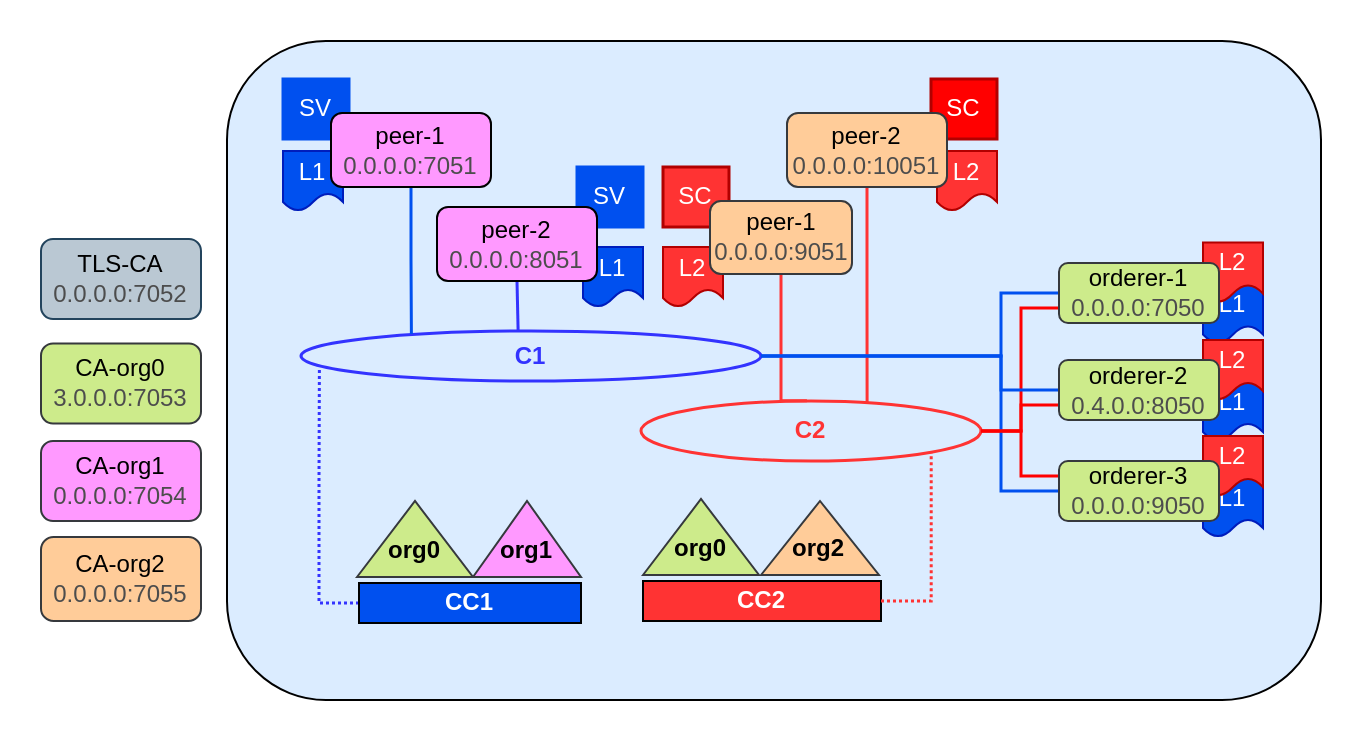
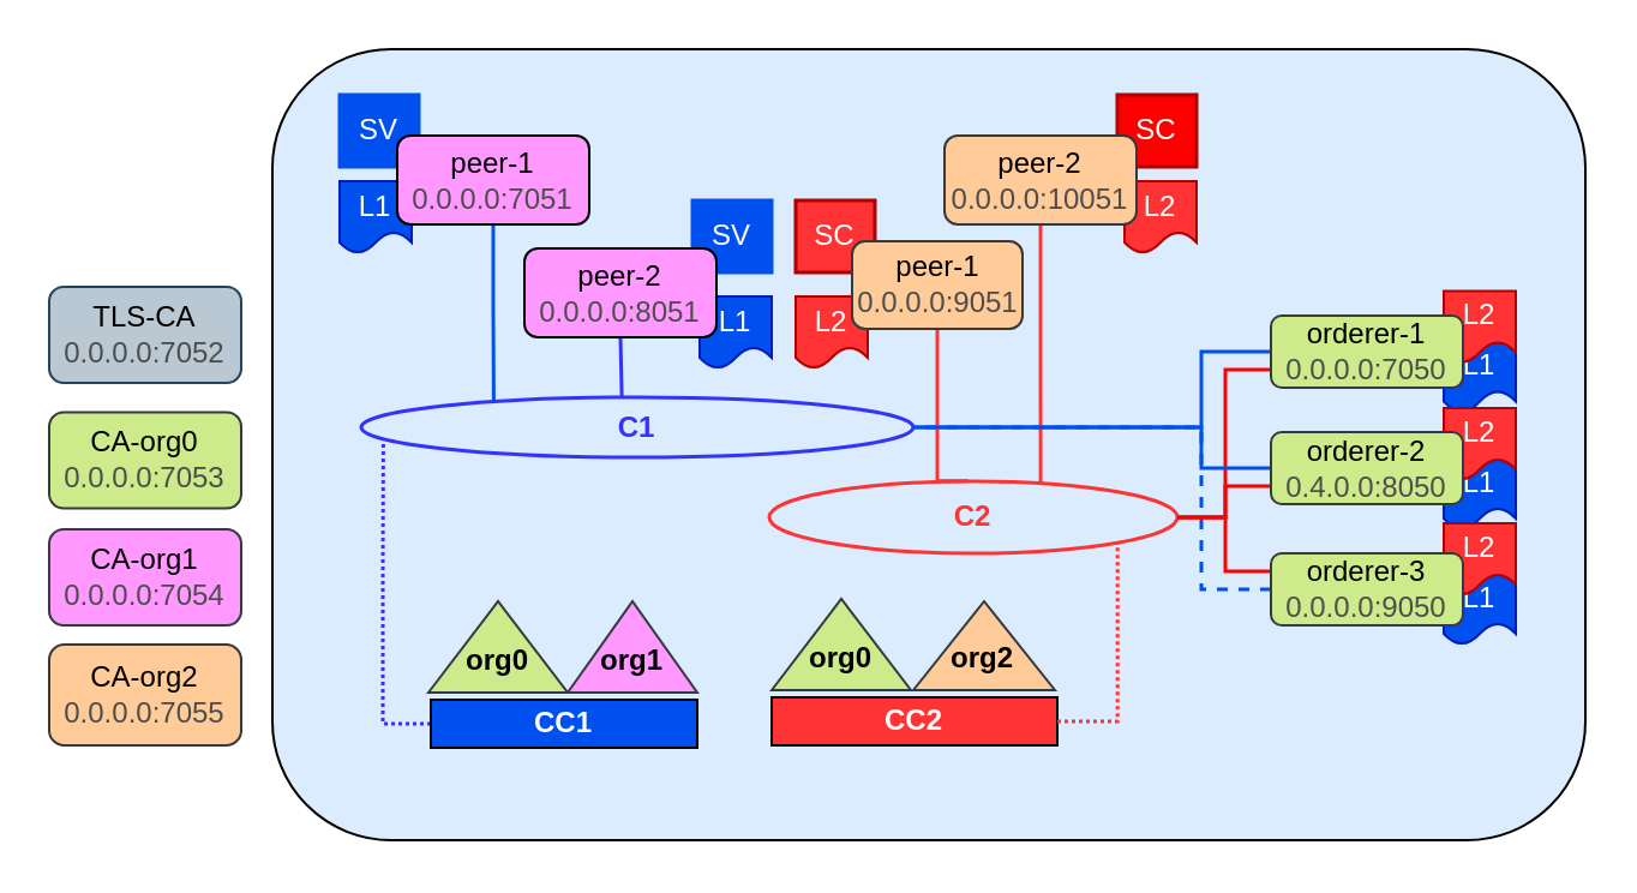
  <mxCell id="0" />
  <mxCell id="1" parent="0" />
  <mxCell id="2" value="" style="rounded=1;whiteSpace=wrap;html=1;fillColor=#DBECFF;strokeColor=#000000;" parent="1" vertex="1"><mxGeometry x="113" y="20" width="547" height="329.5" as="geometry" /></mxCell>
  <mxCell id="3" value="L1" style="shape=document;whiteSpace=wrap;html=1;boundedLbl=1;fontColor=#ffffff;strokeColor=#001DBC;fillColor=#0050ef;" parent="1" vertex="1"><mxGeometry x="601" y="141.25" width="30" height="30" as="geometry" /></mxCell>
  <mxCell id="4" value="L1" style="shape=document;whiteSpace=wrap;html=1;boundedLbl=1;fontColor=#ffffff;strokeColor=#001DBC;fillColor=#0050ef;" parent="1" vertex="1"><mxGeometry x="291" y="123" width="30" height="30" as="geometry" /></mxCell>
  <mxCell id="5" value="L2" style="shape=document;whiteSpace=wrap;html=1;boundedLbl=1;fontColor=#ffffff;strokeColor=#B20000;fillColor=#FF3333;" parent="1" vertex="1"><mxGeometry x="468" y="75" width="30" height="30" as="geometry" /></mxCell>
  <mxCell id="6" value="L1" style="shape=document;whiteSpace=wrap;html=1;boundedLbl=1;strokeColor=#001DBC;fillColor=#0050ef;fontColor=#ffffff;" parent="1" vertex="1"><mxGeometry x="141" y="75" width="30" height="30" as="geometry" /></mxCell>
  <mxCell id="7" style="edgeStyle=orthogonalEdgeStyle;rounded=0;orthogonalLoop=1;jettySize=auto;html=1;exitX=1;exitY=0.5;exitDx=0;exitDy=0;entryX=0;entryY=0.5;entryDx=0;entryDy=0;fontColor=#FFFFFF;strokeColor=#0050EF;strokeWidth=1.5;endArrow=none;endFill=0;" parent="1" source="8" target="46" edge="1"><mxGeometry relative="1" as="geometry"><Array as="points"><mxPoint x="500" y="178" /><mxPoint x="500" y="146" /></Array></mxGeometry></mxCell>
  <mxCell id="8" value="&lt;font color=&quot;#3333ff&quot;&gt;&lt;b&gt;C1&lt;/b&gt;&lt;/font&gt;" style="ellipse;whiteSpace=wrap;html=1;strokeColor=#3333FF;strokeWidth=1.5;fillColor=none;" parent="1" vertex="1"><mxGeometry x="150" y="165" width="230" height="25" as="geometry" /></mxCell>
  <mxCell id="9" style="edgeStyle=orthogonalEdgeStyle;rounded=0;orthogonalLoop=1;jettySize=auto;html=1;exitX=1;exitY=0.5;exitDx=0;exitDy=0;entryX=0;entryY=0.75;entryDx=0;entryDy=0;fontColor=#FFFFFF;endArrow=none;endFill=0;strokeColor=#FF0000;strokeWidth=1.5;" parent="1" source="10" target="46" edge="1"><mxGeometry relative="1" as="geometry"><Array as="points"><mxPoint x="510" y="215" /><mxPoint x="510" y="154" /></Array></mxGeometry></mxCell>
  <mxCell id="10" value="&lt;b&gt;&lt;font color=&quot;#ff3333&quot;&gt;C2&lt;/font&gt;&lt;/b&gt;" style="ellipse;whiteSpace=wrap;html=1;strokeColor=#FF3333;strokeWidth=1.5;gradientColor=none;fillColor=none;" parent="1" vertex="1"><mxGeometry x="320" y="200" width="170" height="30" as="geometry" /></mxCell>
- <mxCell id="11" value="&lt;span style=&quot;font-weight: normal;&quot;&gt;CA-org0&lt;br&gt;&lt;font color=&quot;#4d4d4d&quot;&gt;3.0.0.0:7053&lt;/font&gt;&lt;br&gt;&lt;/span&gt;" style="rounded=1;whiteSpace=wrap;html=1;strokeColor=#36393d;fillColor=#cdeb8b;fontStyle=1" parent="1" vertex="1"><mxGeometry x="20" y="171.25" width="80" height="40" as="geometry" /></mxCell>
+ <mxCell id="11" value="&lt;span style=&quot;font-weight: normal;&quot;&gt;CA-org0&lt;br&gt;&lt;font color=&quot;#4d4d4d&quot;&gt;0.0.0.0:7053&lt;/font&gt;&lt;br&gt;&lt;/span&gt;" style="rounded=1;whiteSpace=wrap;html=1;strokeColor=#36393d;fillColor=#cdeb8b;fontStyle=1" parent="1" vertex="1"><mxGeometry x="20" y="171.25" width="80" height="40" as="geometry" /></mxCell>
  <mxCell id="12" value="&lt;span style=&quot;font-weight: normal;&quot;&gt;CA-org1&lt;br&gt;&lt;/span&gt;&lt;span style=&quot;color: rgb(77, 77, 77); font-weight: 400;&quot;&gt;0.0.0.0:7054&lt;/span&gt;&lt;span style=&quot;font-weight: normal;&quot;&gt;&lt;br&gt;&lt;/span&gt;" style="rounded=1;whiteSpace=wrap;html=1;strokeColor=#36393d;fillColor=#FF99FF;fontStyle=1" parent="1" vertex="1"><mxGeometry x="20" y="220" width="80" height="40" as="geometry" /></mxCell>
  <mxCell id="13" value="CA-org2&lt;br&gt;&lt;span style=&quot;color: rgb(77, 77, 77);&quot;&gt;0.0.0.0:7055&lt;/span&gt;" style="rounded=1;whiteSpace=wrap;html=1;strokeColor=#36393d;fillColor=#ffcc99;" parent="1" vertex="1"><mxGeometry x="20" y="268" width="80" height="42" as="geometry" /></mxCell>
  <mxCell id="14" value="" style="verticalLabelPosition=bottom;verticalAlign=top;html=1;shape=mxgraph.basic.acute_triangle;dx=0.5;strokeColor=#36393d;fillColor=#cdeb8b;" parent="1" vertex="1"><mxGeometry x="178" y="250" width="58" height="38" as="geometry" /></mxCell>
  <mxCell id="15" value="&lt;b&gt;org0&lt;/b&gt;" style="text;html=1;strokeColor=none;fillColor=none;align=center;verticalAlign=middle;whiteSpace=wrap;rounded=0;" parent="1" vertex="1"><mxGeometry x="192" y="262" width="30" height="26" as="geometry" /></mxCell>
  <mxCell id="16" value="" style="verticalLabelPosition=bottom;verticalAlign=top;html=1;shape=mxgraph.basic.acute_triangle;dx=0.5;strokeColor=#36393d;fillColor=#FF99FF;" parent="1" vertex="1"><mxGeometry x="236" y="250" width="54" height="38" as="geometry" /></mxCell>
  <mxCell id="17" value="&lt;b&gt;org1&lt;/b&gt;" style="text;html=1;strokeColor=none;fillColor=none;align=center;verticalAlign=middle;whiteSpace=wrap;rounded=0;" parent="1" vertex="1"><mxGeometry x="248" y="262" width="30" height="26" as="geometry" /></mxCell>
  <mxCell id="18" value="" style="verticalLabelPosition=bottom;verticalAlign=top;html=1;shape=mxgraph.basic.acute_triangle;dx=0.5;strokeColor=#36393d;fillColor=#ffcc99;" parent="1" vertex="1"><mxGeometry x="380" y="250" width="59" height="37" as="geometry" /></mxCell>
  <mxCell id="19" value="&lt;b&gt;org2&lt;/b&gt;" style="text;html=1;strokeColor=none;fillColor=none;align=center;verticalAlign=middle;whiteSpace=wrap;rounded=0;" parent="1" vertex="1"><mxGeometry x="393.5" y="261" width="30" height="26" as="geometry" /></mxCell>
  <mxCell id="20" style="edgeStyle=orthogonalEdgeStyle;rounded=0;orthogonalLoop=1;jettySize=auto;html=1;exitX=0;exitY=0.5;exitDx=0;exitDy=0;entryX=0.04;entryY=0.707;entryDx=0;entryDy=0;endArrow=none;endFill=0;strokeColor=#3333FF;fontColor=#3333FF;dashed=1;dashPattern=1 1;entryPerimeter=0;strokeWidth=1.5;" parent="1" source="21" target="8" edge="1"><mxGeometry relative="1" as="geometry" /></mxCell>
  <mxCell id="21" value="&lt;font color=&quot;#ffffff&quot;&gt;&lt;b&gt;CC1&lt;/b&gt;&lt;/font&gt;" style="rounded=0;whiteSpace=wrap;html=1;strokeColor=#000000;fillColor=#0050EF;" parent="1" vertex="1"><mxGeometry x="179" y="291" width="111" height="20" as="geometry" /></mxCell>
  <mxCell id="22" value="&lt;font color=&quot;#ffffff&quot;&gt;&lt;b&gt;CC2&lt;/b&gt;&lt;/font&gt;" style="rounded=0;whiteSpace=wrap;html=1;strokeColor=#000000;fillColor=#FF3333;" parent="1" vertex="1"><mxGeometry x="321" y="290" width="119" height="20" as="geometry" /></mxCell>
  <mxCell id="23" style="edgeStyle=orthogonalEdgeStyle;rounded=0;orthogonalLoop=1;jettySize=auto;html=1;exitX=1;exitY=0.5;exitDx=0;exitDy=0;endArrow=none;endFill=0;strokeColor=#FF3333;fontColor=#3333FF;dashed=1;dashPattern=1 1;strokeWidth=1.5;entryX=1;entryY=1;entryDx=0;entryDy=0;" parent="1" source="22" target="10" edge="1"><mxGeometry relative="1" as="geometry"><mxPoint x="180" y="310" as="sourcePoint" /><mxPoint x="310" y="230" as="targetPoint" /><Array as="points"><mxPoint x="465" y="300" /><mxPoint x="465" y="226" /></Array></mxGeometry></mxCell>
  <mxCell id="24" style="edgeStyle=orthogonalEdgeStyle;rounded=0;orthogonalLoop=1;jettySize=auto;html=1;exitX=0.5;exitY=1;exitDx=0;exitDy=0;entryX=0.665;entryY=0.033;entryDx=0;entryDy=0;entryPerimeter=0;fontColor=#3333FF;endArrow=none;endFill=0;strokeColor=#FF3333;fillColor=#f8cecc;strokeWidth=1.5;" parent="1" source="35" target="10" edge="1"><mxGeometry relative="1" as="geometry"><Array as="points" /></mxGeometry></mxCell>
  <mxCell id="25" value="" style="endArrow=none;html=1;rounded=0;fontColor=#FF3333;strokeColor=#3333FF;exitX=0.472;exitY=-0.012;exitDx=0;exitDy=0;entryX=0.5;entryY=1;entryDx=0;entryDy=0;strokeWidth=1.5;exitPerimeter=0;" parent="1" source="8" target="47" edge="1"><mxGeometry width="50" height="50" relative="1" as="geometry"><mxPoint x="298.05" y="167.925" as="sourcePoint" /><mxPoint x="302" y="130" as="targetPoint" /></mxGeometry></mxCell>
  <mxCell id="26" value="L2" style="shape=document;whiteSpace=wrap;html=1;boundedLbl=1;fontColor=#ffffff;strokeColor=#B20000;fillColor=#FF3333;" parent="1" vertex="1"><mxGeometry x="601" y="120.75" width="30" height="30" as="geometry" /></mxCell>
  <mxCell id="27" value="L2" style="shape=document;whiteSpace=wrap;html=1;boundedLbl=1;fontColor=#ffffff;strokeColor=#B20000;fillColor=#FF3333;" parent="1" vertex="1"><mxGeometry x="331" y="123" width="30" height="30" as="geometry" /></mxCell>
  <mxCell id="28" style="edgeStyle=orthogonalEdgeStyle;rounded=0;orthogonalLoop=1;jettySize=auto;html=1;exitX=0.5;exitY=1;exitDx=0;exitDy=0;fontColor=#000000;endArrow=none;endFill=0;strokeColor=#FF3333;strokeWidth=1.5;entryX=0.488;entryY=-0.004;entryDx=0;entryDy=0;entryPerimeter=0;" parent="1" source="33" target="10" edge="1"><mxGeometry relative="1" as="geometry"><mxPoint x="374" y="200" as="targetPoint" /><Array as="points"><mxPoint x="390" y="200" /></Array></mxGeometry></mxCell>
  <mxCell id="29" value="TLS-CA&lt;br&gt;&lt;font color=&quot;#4d4d4d&quot;&gt;0.0.0.0:7052&lt;/font&gt;" style="rounded=1;whiteSpace=wrap;html=1;strokeColor=#23445d;fillColor=#bac8d3;" parent="1" vertex="1"><mxGeometry x="20" y="119" width="80" height="40" as="geometry" /></mxCell>
  <mxCell id="30" value="SV" style="rounded=0;whiteSpace=wrap;html=1;fontColor=#FFFFFF;strokeColor=#0050EF;strokeWidth=1.5;fillColor=#0050EF;gradientColor=none;" parent="1" vertex="1"><mxGeometry x="141" y="39" width="33" height="30" as="geometry" /></mxCell>
  <mxCell id="31" value="SV" style="rounded=0;whiteSpace=wrap;html=1;fontColor=#FFFFFF;strokeColor=#0050EF;strokeWidth=1.5;fillColor=#0050EF;gradientColor=none;" parent="1" vertex="1"><mxGeometry x="288" y="83" width="33" height="30" as="geometry" /></mxCell>
  <mxCell id="32" value="SC" style="rounded=0;whiteSpace=wrap;html=1;fontColor=#FFFFFF;strokeColor=#B20000;strokeWidth=1.5;fillColor=#FF3333;gradientColor=none;" parent="1" vertex="1"><mxGeometry x="331" y="83" width="33" height="30" as="geometry" /></mxCell>
  <mxCell id="33" value="peer-1&lt;br&gt;&lt;span style=&quot;color: rgb(77, 77, 77);&quot;&gt;0.0.0.0:9051&lt;/span&gt;" style="rounded=1;whiteSpace=wrap;html=1;strokeColor=#36393d;fillColor=#ffcc99;" parent="1" vertex="1"><mxGeometry x="354.5" y="100" width="71" height="36.5" as="geometry" /></mxCell>
  <mxCell id="34" value="SC" style="rounded=0;whiteSpace=wrap;html=1;fontColor=#FFFFFF;strokeColor=#B20000;strokeWidth=1.5;fillColor=#FF0000;gradientColor=none;" parent="1" vertex="1"><mxGeometry x="465" y="39" width="33" height="30" as="geometry" /></mxCell>
  <mxCell id="35" value="peer-2&lt;br&gt;&lt;span style=&quot;color: rgba(0, 0, 0, 0); font-family: monospace; font-size: 0px; text-align: start;&quot;&gt;%3CmxGraphModel%3E%3Croot%3E%3CmxCell%20id%3D%220%22%2F%3E%3CmxCell%20id%3D%221%22%20parent%3D%220%22%2F%3E%3CmxCell%20id%3D%222%22%20style%3D%22edgeStyle%3DorthogonalEdgeStyle%3Brounded%3D0%3BorthogonalLoop%3D1%3BjettySize%3Dauto%3Bhtml%3D1%3BexitX%3D0.5%3BexitY%3D1%3BexitDx%3D0%3BexitDy%3D0%3BentryX%3D0.266%3BentryY%3D0.065%3BentryDx%3D0%3BentryDy%3D0%3BentryPerimeter%3D0%3BendArrow%3Dnone%3BendFill%3D0%3BstrokeColor%3D%233333FF%3BstrokeWidth%3D1.5%3B%22%20edge%3D%221%22%20parent%3D%221%22%3E%3CmxGeometry%20relative%3D%221%22%20as%3D%22geometry%22%3E%3CArray%20as%3D%22points%22%3E%3CmxPoint%20x%3D%22331%22%20y%3D%22187%22%2F%3E%3CmxPoint%20x%3D%22331%22%20y%3D%22210%22%2F%3E%3CmxPoint%20x%3D%22330%22%20y%3D%22210%22%2F%3E%3CmxPoint%20x%3D%22330%22%20y%3D%22247%22%2F%3E%3C%2FArray%3E%3CmxPoint%20x%3D%22330.0%22%20y%3D%22187%22%20as%3D%22sourcePoint%22%2F%3E%3CmxPoint%20x%3D%22331.18%22%20y%3D%22246.625%22%20as%3D%22targetPoint%22%2F%3E%3C%2FmxGeometry%3E%3C%2FmxCell%3E%3C%2Froot%3E%3C%2FmxGraphModel%3E&lt;/span&gt;&lt;span style=&quot;color: rgb(77, 77, 77);&quot;&gt;0.0.0.0:10051&lt;/span&gt;&lt;span style=&quot;color: rgba(0, 0, 0, 0); font-family: monospace; font-size: 0px; text-align: start;&quot;&gt;&lt;br&gt;&lt;/span&gt;" style="rounded=1;whiteSpace=wrap;html=1;strokeColor=#36393d;fillColor=#ffcc99;" parent="1" vertex="1"><mxGeometry x="393" y="56" width="80" height="37" as="geometry" /></mxCell>
  <mxCell id="36" value="L1" style="shape=document;whiteSpace=wrap;html=1;boundedLbl=1;fontColor=#ffffff;strokeColor=#001DBC;fillColor=#0050ef;" parent="1" vertex="1"><mxGeometry x="601" y="190" width="30" height="30" as="geometry" /></mxCell>
  <mxCell id="37" value="L2" style="shape=document;whiteSpace=wrap;html=1;boundedLbl=1;fontColor=#ffffff;strokeColor=#B20000;fillColor=#FF3333;" parent="1" vertex="1"><mxGeometry x="601" y="169.5" width="30" height="30" as="geometry" /></mxCell>
  <mxCell id="38" value="L1" style="shape=document;whiteSpace=wrap;html=1;boundedLbl=1;fontColor=#ffffff;strokeColor=#001DBC;fillColor=#0050ef;" parent="1" vertex="1"><mxGeometry x="601" y="238" width="30" height="30" as="geometry" /></mxCell>
  <mxCell id="39" value="L2" style="shape=document;whiteSpace=wrap;html=1;boundedLbl=1;fontColor=#ffffff;strokeColor=#B20000;fillColor=#FF3333;" parent="1" vertex="1"><mxGeometry x="601" y="217.5" width="30" height="30" as="geometry" /></mxCell>
- <mxCell id="40" style="edgeStyle=orthogonalEdgeStyle;rounded=0;orthogonalLoop=1;jettySize=auto;html=1;exitX=0;exitY=0.5;exitDx=0;exitDy=0;entryX=1;entryY=0.5;entryDx=0;entryDy=0;fontColor=#FFFFFF;endArrow=none;endFill=0;strokeColor=#0050EF;strokeWidth=1.5;" parent="1" source="42" target="8" edge="1"><mxGeometry relative="1" as="geometry"><Array as="points"><mxPoint x="500" y="245" /><mxPoint x="500" y="178" /></Array></mxGeometry></mxCell>
+ <mxCell id="40" style="edgeStyle=orthogonalEdgeStyle;rounded=0;orthogonalLoop=1;jettySize=auto;html=1;exitX=0;exitY=0.5;exitDx=0;exitDy=0;entryX=1;entryY=0.5;entryDx=0;entryDy=0;fontColor=#FFFFFF;endArrow=none;endFill=0;strokeColor=#0050EF;strokeWidth=1.5;dashed=1;" parent="1" source="42" target="8" edge="1"><mxGeometry relative="1" as="geometry"><Array as="points"><mxPoint x="500" y="245" /><mxPoint x="500" y="178" /></Array></mxGeometry></mxCell>
  <mxCell id="41" style="edgeStyle=orthogonalEdgeStyle;rounded=0;orthogonalLoop=1;jettySize=auto;html=1;exitX=0;exitY=0.25;exitDx=0;exitDy=0;entryX=1;entryY=0.5;entryDx=0;entryDy=0;fontColor=#FFFFFF;endArrow=none;endFill=0;strokeColor=#FF0000;strokeWidth=1.5;" parent="1" source="42" target="10" edge="1"><mxGeometry relative="1" as="geometry"><Array as="points"><mxPoint x="510" y="238" /><mxPoint x="510" y="215" /></Array></mxGeometry></mxCell>
  <mxCell id="42" value="orderer-3&lt;br&gt;&lt;span style=&quot;color: rgb(77, 77, 77);&quot;&gt;0.0.0.0:9050&lt;/span&gt;" style="rounded=1;whiteSpace=wrap;html=1;strokeColor=#36393d;fillColor=#cdeb8b;" parent="1" vertex="1"><mxGeometry x="529" y="230" width="80" height="30" as="geometry" /></mxCell>
  <mxCell id="43" style="edgeStyle=orthogonalEdgeStyle;rounded=0;orthogonalLoop=1;jettySize=auto;html=1;exitX=0;exitY=0.5;exitDx=0;exitDy=0;entryX=1;entryY=0.5;entryDx=0;entryDy=0;fontColor=#FFFFFF;endArrow=none;endFill=0;strokeColor=#0050EF;strokeWidth=1.5;" parent="1" source="45" target="8" edge="1"><mxGeometry relative="1" as="geometry"><Array as="points"><mxPoint x="500" y="195" /><mxPoint x="500" y="178" /></Array></mxGeometry></mxCell>
  <mxCell id="44" style="edgeStyle=orthogonalEdgeStyle;rounded=0;orthogonalLoop=1;jettySize=auto;html=1;exitX=0;exitY=0.75;exitDx=0;exitDy=0;entryX=1;entryY=0.5;entryDx=0;entryDy=0;fontColor=#FFFFFF;endArrow=none;endFill=0;strokeColor=#FF0000;strokeWidth=1.5;" parent="1" source="45" target="10" edge="1"><mxGeometry relative="1" as="geometry"><Array as="points"><mxPoint x="510" y="202" /><mxPoint x="510" y="215" /></Array></mxGeometry></mxCell>
  <mxCell id="45" value="orderer-2&lt;br&gt;&lt;span style=&quot;color: rgb(77, 77, 77);&quot;&gt;0.4.0.0:8050&lt;/span&gt;" style="rounded=1;whiteSpace=wrap;html=1;strokeColor=#36393d;fillColor=#cdeb8b;" parent="1" vertex="1"><mxGeometry x="529" y="179.5" width="80" height="30" as="geometry" /></mxCell>
  <mxCell id="46" value="orderer-1&lt;br&gt;&lt;span style=&quot;color: rgb(77, 77, 77);&quot;&gt;0.0.0.0:7050&lt;/span&gt;" style="rounded=1;whiteSpace=wrap;html=1;strokeColor=#36393d;fillColor=#cdeb8b;" parent="1" vertex="1"><mxGeometry x="529" y="131" width="80" height="30" as="geometry" /></mxCell>
  <mxCell id="47" value="peer-2&lt;br&gt;&lt;span style=&quot;color: rgb(77, 77, 77);&quot;&gt;0.0.0.0:8051&lt;/span&gt;" style="rounded=1;whiteSpace=wrap;html=1;strokeColor=#000000;fillColor=#FF99FF;" parent="1" vertex="1"><mxGeometry x="218" y="103" width="80" height="37" as="geometry" /></mxCell>
  <mxCell id="48" style="edgeStyle=orthogonalEdgeStyle;rounded=0;orthogonalLoop=1;jettySize=auto;html=1;exitX=0.5;exitY=1;exitDx=0;exitDy=0;entryX=0.24;entryY=0.059;entryDx=0;entryDy=0;entryPerimeter=0;fontColor=#4D4D4D;strokeColor=#0050EF;strokeWidth=1.5;endArrow=none;endFill=0;" parent="1" source="49" target="8" edge="1"><mxGeometry relative="1" as="geometry" /></mxCell>
  <mxCell id="49" value="peer-1&lt;br&gt;&lt;span style=&quot;color: rgb(77, 77, 77);&quot;&gt;0.0.0.0:7051&lt;/span&gt;" style="rounded=1;whiteSpace=wrap;html=1;strokeColor=#000000;fillColor=#FF99FF;" parent="1" vertex="1"><mxGeometry x="165" y="56" width="80" height="37" as="geometry" /></mxCell>
  <mxCell id="50" value="" style="verticalLabelPosition=bottom;verticalAlign=top;html=1;shape=mxgraph.basic.acute_triangle;dx=0.5;strokeColor=#36393d;fillColor=#cdeb8b;" parent="1" vertex="1"><mxGeometry x="321" y="249" width="58" height="38" as="geometry" /></mxCell>
  <mxCell id="51" value="&lt;b&gt;org0&lt;/b&gt;" style="text;html=1;strokeColor=none;fillColor=none;align=center;verticalAlign=middle;whiteSpace=wrap;rounded=0;" parent="1" vertex="1"><mxGeometry x="335" y="261" width="30" height="26" as="geometry" /></mxCell>
